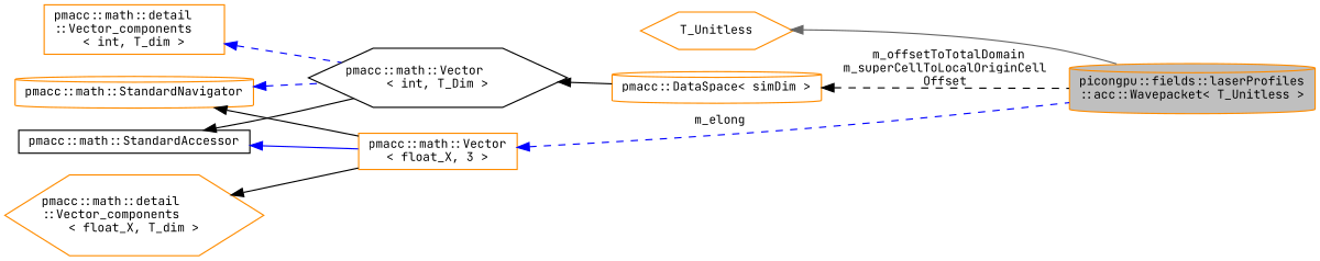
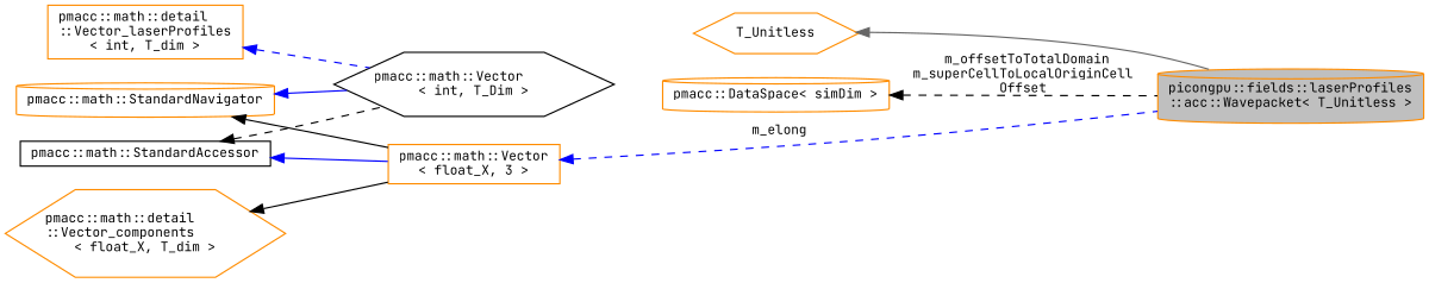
  digraph {
    fontname="JetBrains Mono"
    rankdir=LR
    node [color=darkorange fillcolor=white fontname="JetBrains Mono" fontsize=10 shape=cylinder style=filled]
    edge [color=black dir=back fontname="JetBrains Mono" fontsize=10 labelfontname=Helvetica labelfontsize=10 style=solid]
    n1 [fillcolor=grey75 fontcolor=black height=0.2 label="picongpu::fields::laserProfiles\l::acc::Wavepacket\< T_Unitless \>" width=0.4]
    n2 [height=0.2 label=T_Unitless shape=hexagon width=0.4]
    n3 [height=0.2 label="pmacc::DataSpace\< simDim \>" width=0.4]
    n4 [color=black height=0.2 label="pmacc::math::Vector\l\< int, T_Dim \>" shape=hexagon width=0.4]
-   n5 [height=0.2 label="pmacc::math::detail\l::Vector_components\l\< int, T_dim \>" shape=box width=0.4]
+   n5 [height=0.2 label="pmacc::math::detail\l::Vector_laserProfiles\l\< int, T_dim \>" shape=box width=0.4]
    n6 [color=black height=0.2 label="pmacc::math::StandardAccessor" shape=box width=0.4]
    n7 [height=0.2 label="pmacc::math::Vector\l\< float_X, 3 \>" shape=box width=0.4]
    n8 [height=0.2 label="pmacc::math::StandardNavigator" width=0.4]
    n9 [height=0.2 label="pmacc::math::detail\l::Vector_components\l\< float_X, T_dim \>" shape=hexagon width=0.4]
    n2 -> n1 [color=gray40]
    n3 -> n1 [label=" m_offsetToTotalDomain\nm_superCellToLocalOriginCell\lOffset" style=dashed]
-   n4 -> n3
    n5 -> n4 [color=blue style=dashed]
-   n6 -> n4
+   n6 -> n4 [style=dashed]
    n6 -> n7 [color=blue]
    n7 -> n1 [color=blue label=" m_elong" style=dashed]
-   n8 -> n4 [color=blue style=dashed]
+   n8 -> n4 [color=blue]
    n8 -> n7
    n9 -> n7
  }
